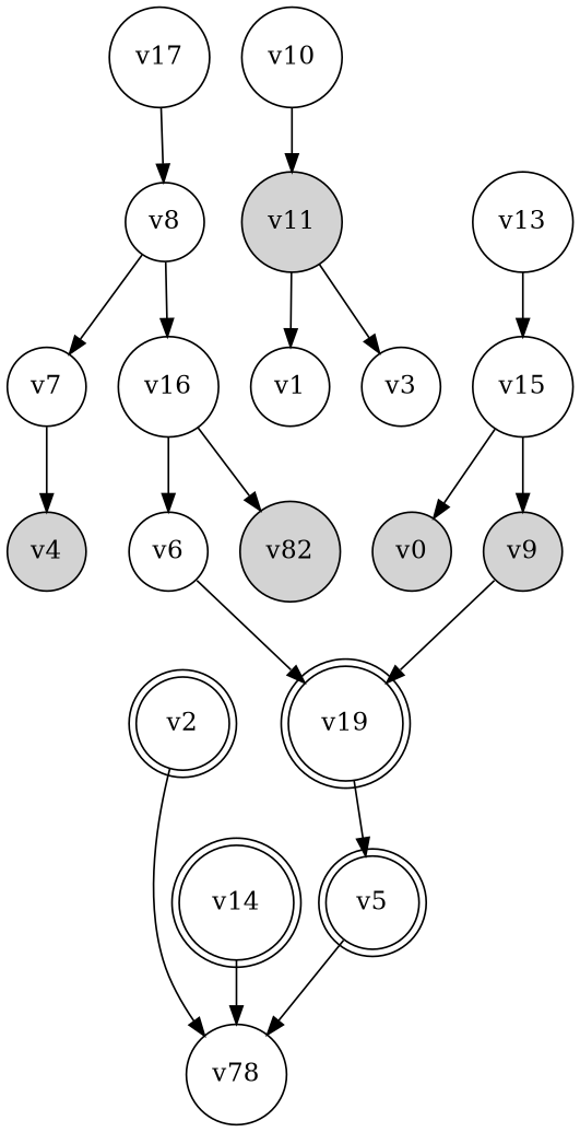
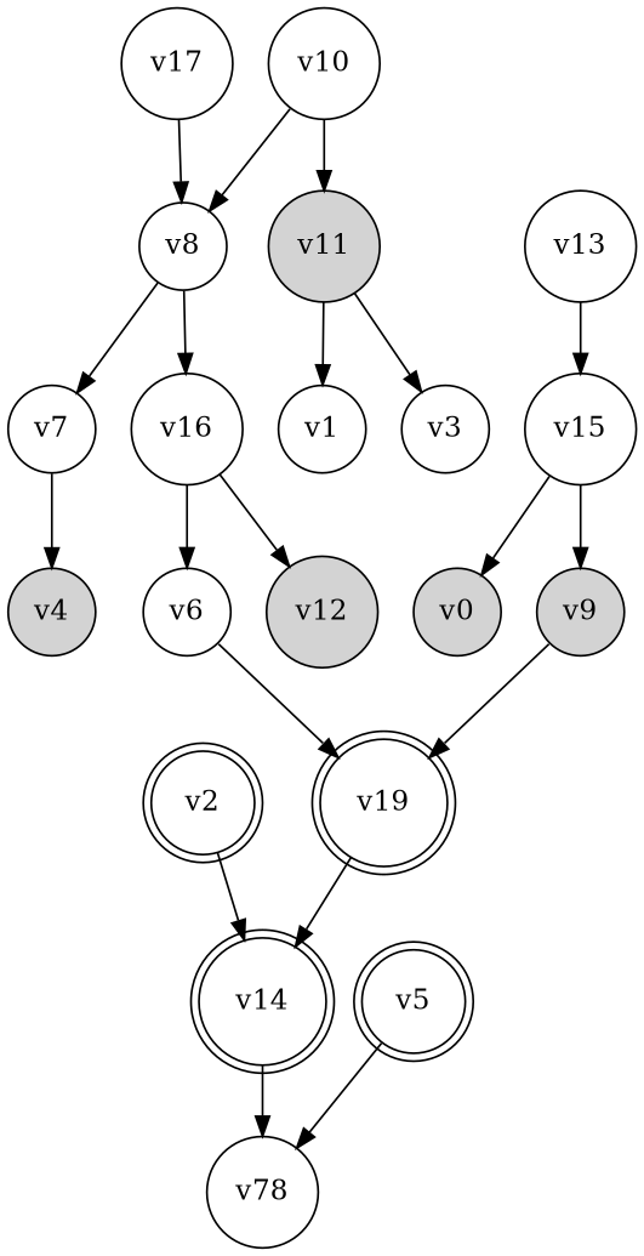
  digraph {
    rankdir=TD
    node [shape=circle]
    v0 [style=filled]
    v2 [shape=doublecircle]
    v14 [shape=doublecircle]
    n4 [label=v78]
    v4 [style=filled]
    v5 [shape=doublecircle]
    v19 [shape=doublecircle]
    v6
    v7
    v8
    v16
-   v12 [style=filled label=v82]
+   v12 [style=filled]
    v9 [style=filled]
    v10
    v11 [style=filled]
    v1
    v3
    v13
    v15
    v17
-   v2 -> n4
+   v2 -> v14
    v14 -> n4
    v5 -> n4
-   v19 -> v5
+   v19 -> v14
    v6 -> v19
    v7 -> v4
    v8 -> v7
    v8 -> v16
    v16 -> v6
    v16 -> v12
    v9 -> v19
+   v10 -> v8
    v10 -> v11
    v11 -> v1
    v11 -> v3
    v13 -> v15
    v15 -> v0
    v15 -> v9
    v17 -> v8
  }
